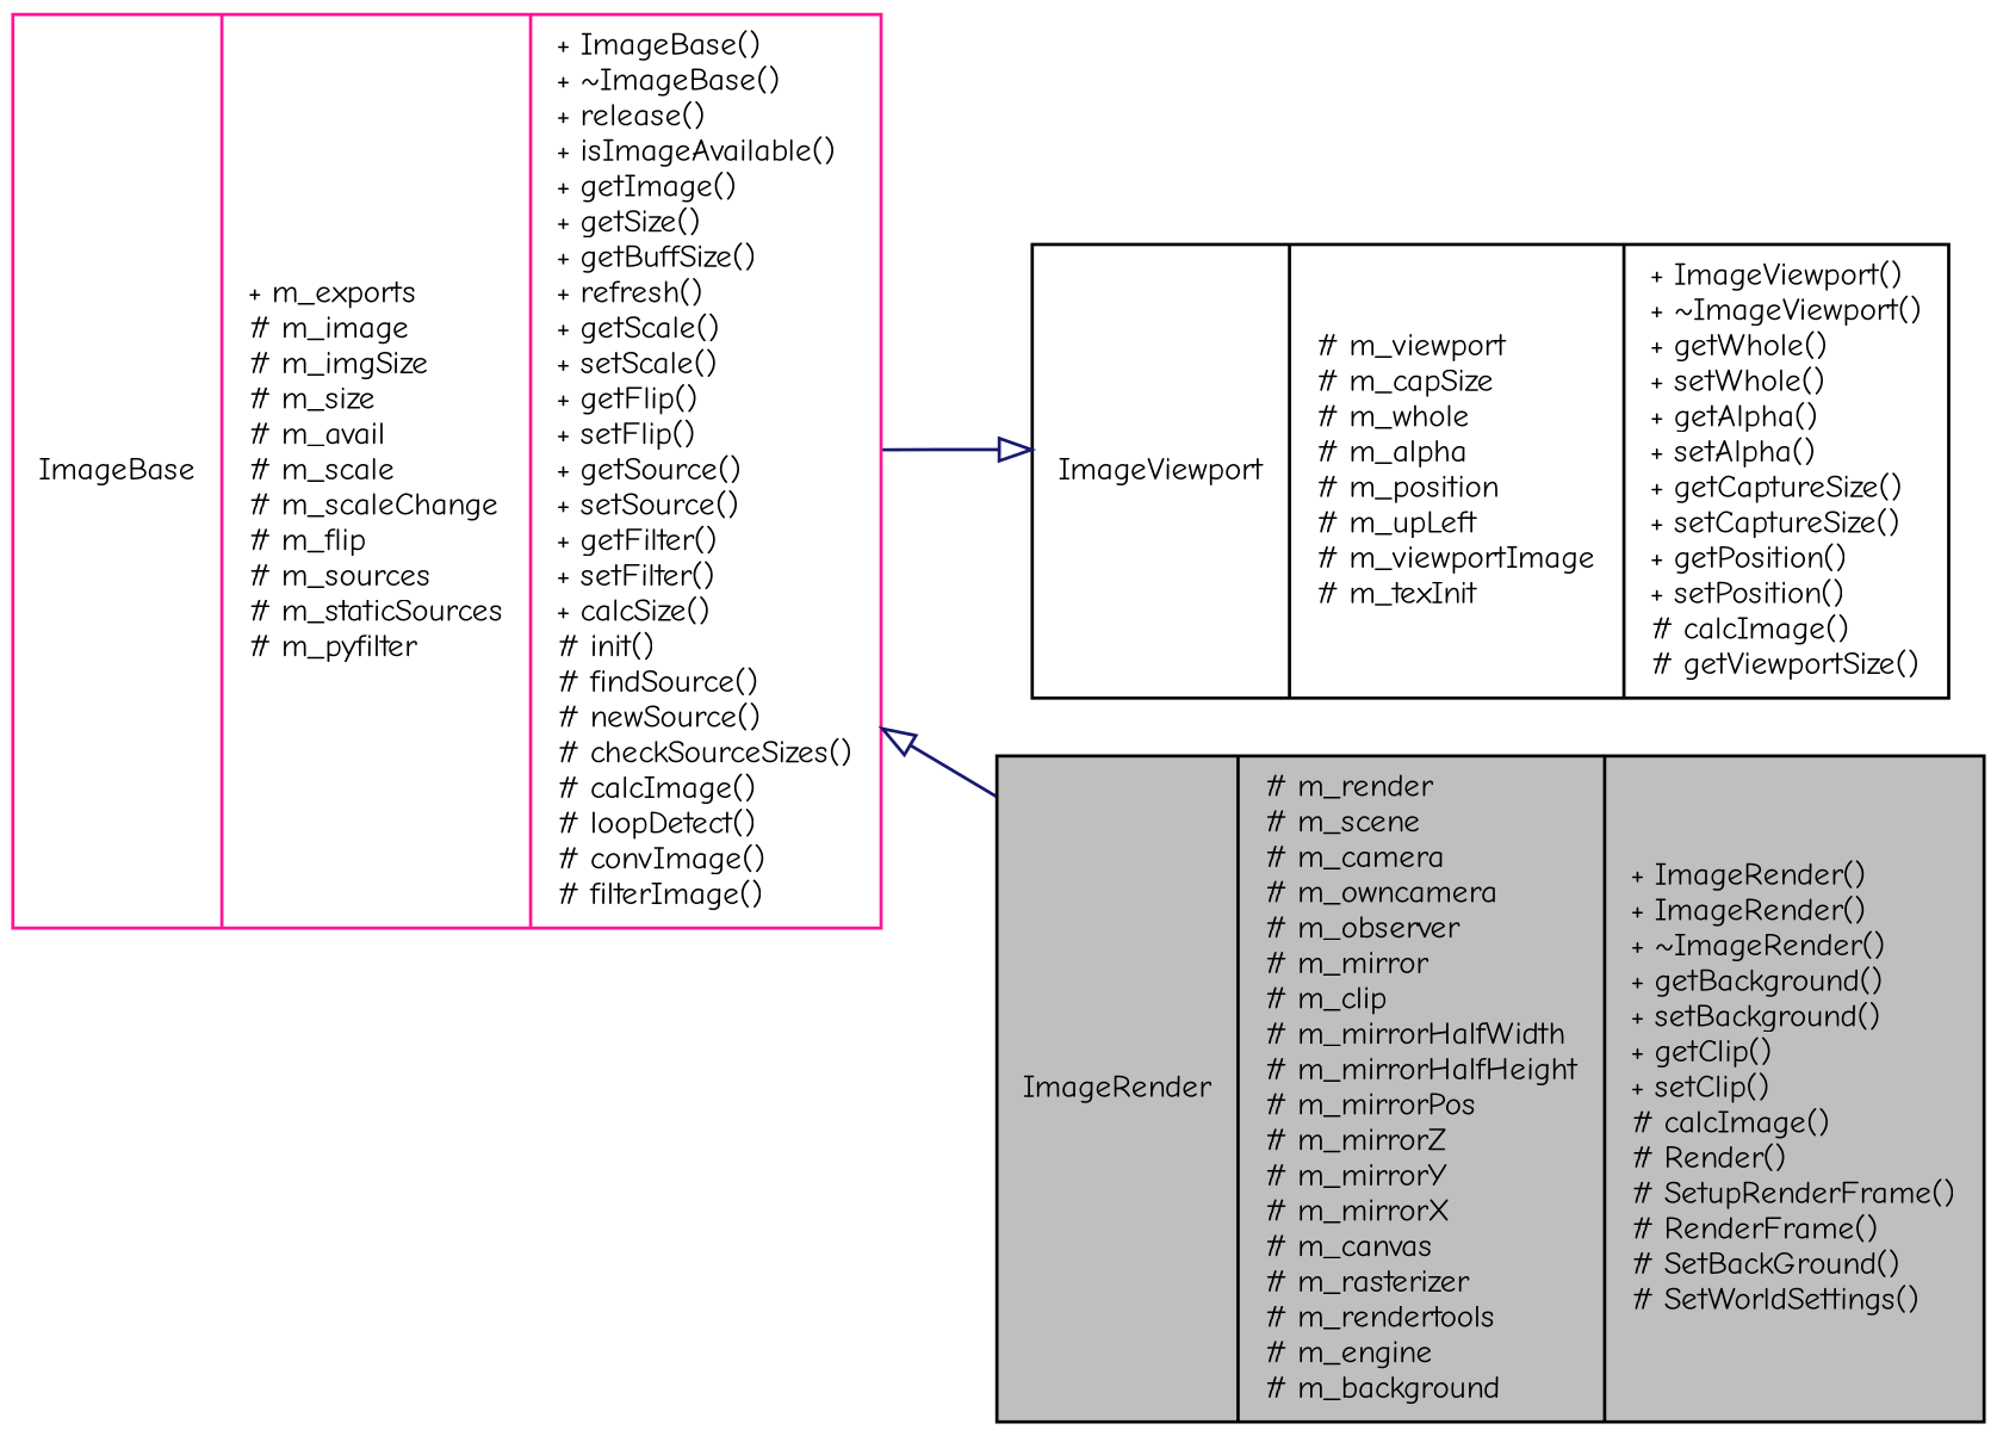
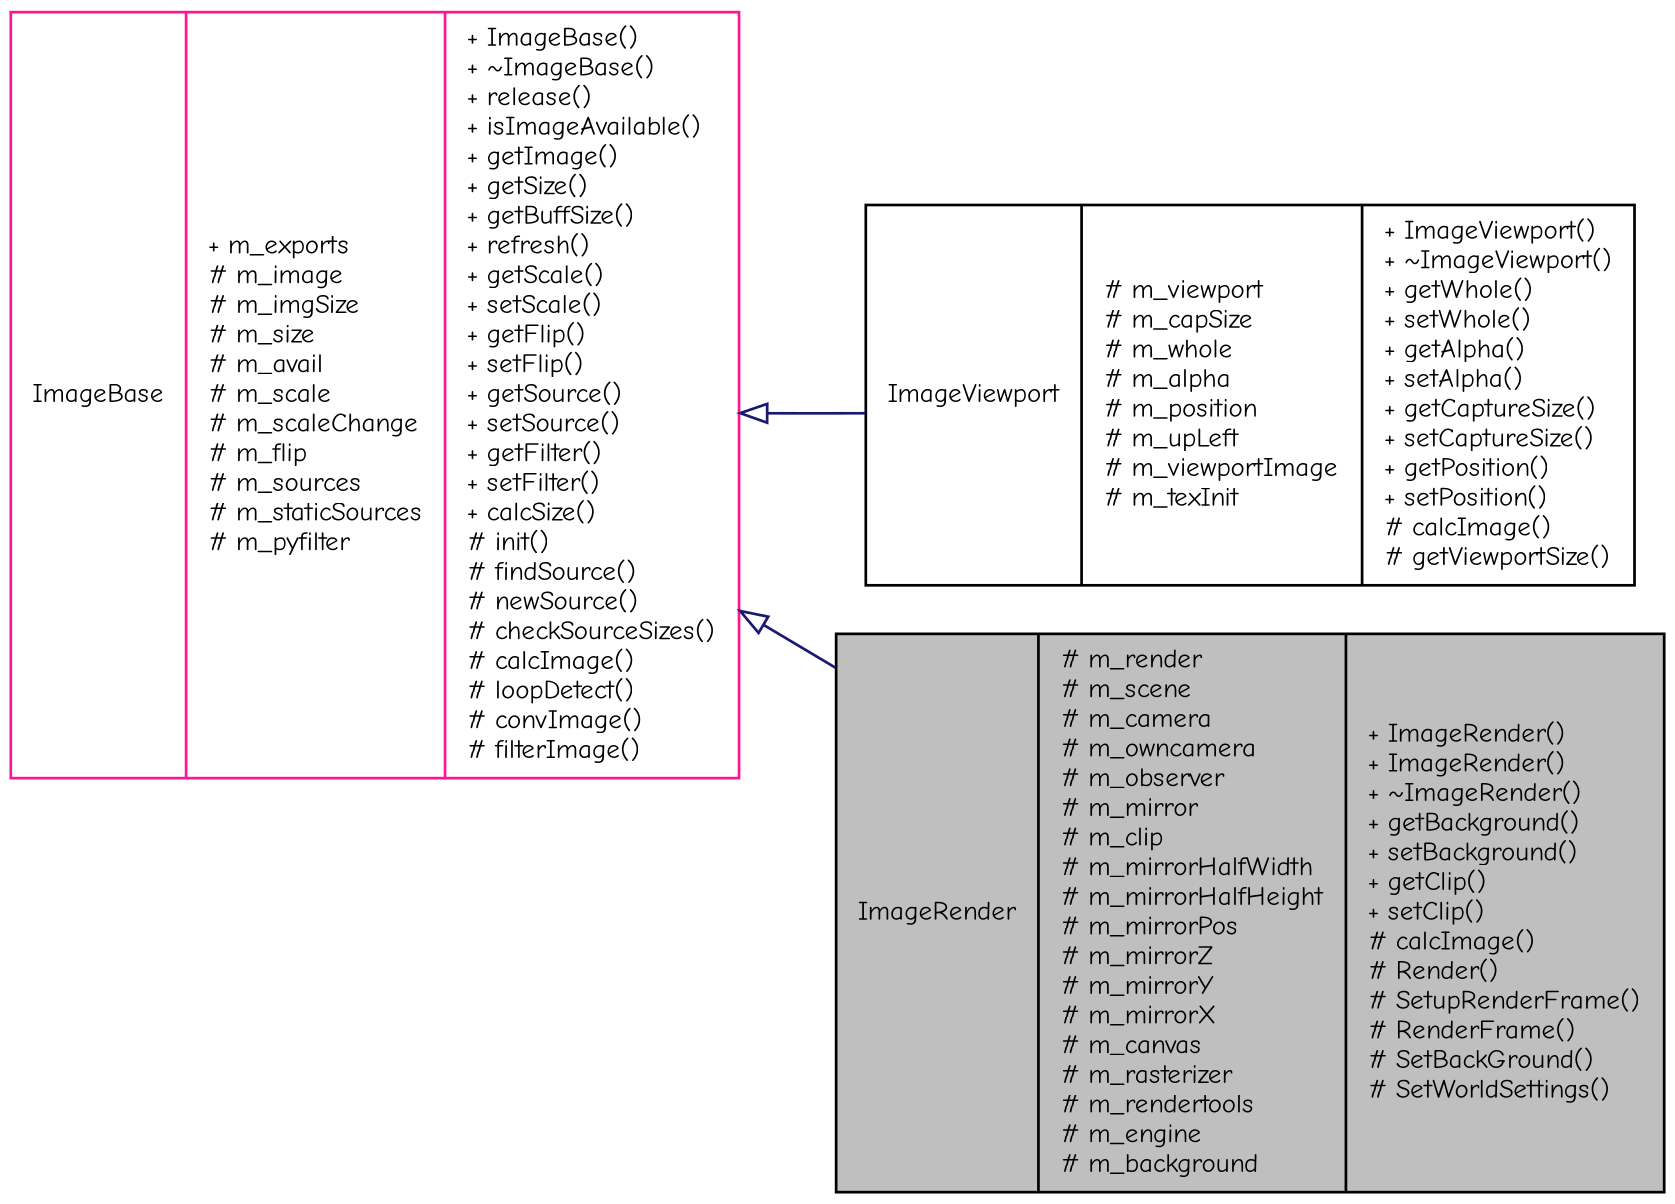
  digraph {
    fontname="Comic Neue"
    rankdir=LR
    node [color=black fillcolor=white fontname="Comic Neue" fontsize=10 shape=record style=filled]
    edge [arrowtail=empty color=midnightblue dir=back fontname="Comic Neue" fontsize=10 labelfontname=Helvetica labelfontsize=10 style=solid]
    n1 [fillcolor=grey75 fontcolor=black height=0.2 label="{ImageRender\n|# m_render\l# m_scene\l# m_camera\l# m_owncamera\l# m_observer\l# m_mirror\l# m_clip\l# m_mirrorHalfWidth\l# m_mirrorHalfHeight\l# m_mirrorPos\l# m_mirrorZ\l# m_mirrorY\l# m_mirrorX\l# m_canvas\l# m_rasterizer\l# m_rendertools\l# m_engine\l# m_background\l|+ ImageRender()\l+ ImageRender()\l+ ~ImageRender()\l+ getBackground()\l+ setBackground()\l+ getClip()\l+ setClip()\l# calcImage()\l# Render()\l# SetupRenderFrame()\l# RenderFrame()\l# SetBackGround()\l# SetWorldSettings()\l}" width=0.4]
    n2 [height=0.2 label="{ImageViewport\n|# m_viewport\l# m_capSize\l# m_whole\l# m_alpha\l# m_position\l# m_upLeft\l# m_viewportImage\l# m_texInit\l|+ ImageViewport()\l+ ~ImageViewport()\l+ getWhole()\l+ setWhole()\l+ getAlpha()\l+ setAlpha()\l+ getCaptureSize()\l+ setCaptureSize()\l+ getPosition()\l+ setPosition()\l# calcImage()\l# getViewportSize()\l}" width=0.4]
    n3 [color=deeppink height=0.2 label="{ImageBase\n|+ m_exports\l# m_image\l# m_imgSize\l# m_size\l# m_avail\l# m_scale\l# m_scaleChange\l# m_flip\l# m_sources\l# m_staticSources\l# m_pyfilter\l|+ ImageBase()\l+ ~ImageBase()\l+ release()\l+ isImageAvailable()\l+ getImage()\l+ getSize()\l+ getBuffSize()\l+ refresh()\l+ getScale()\l+ setScale()\l+ getFlip()\l+ setFlip()\l+ getSource()\l+ setSource()\l+ getFilter()\l+ setFilter()\l+ calcSize()\l# init()\l# findSource()\l# newSource()\l# checkSourceSizes()\l# calcImage()\l# loopDetect()\l# convImage()\l# filterImage()\l}" width=0.4]
    n3 -> n1
-   n2 -> n3
+   n3 -> n2
  }
